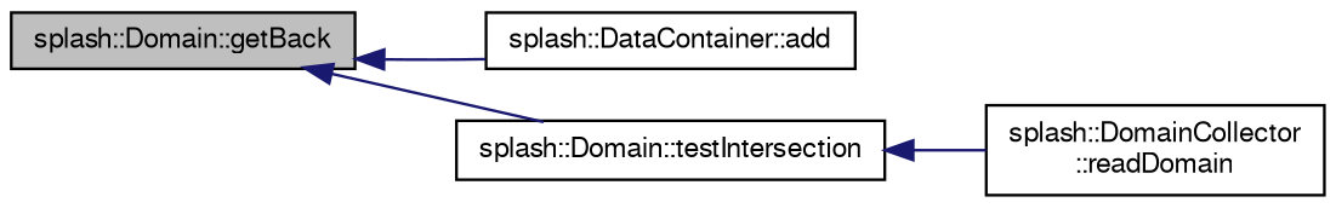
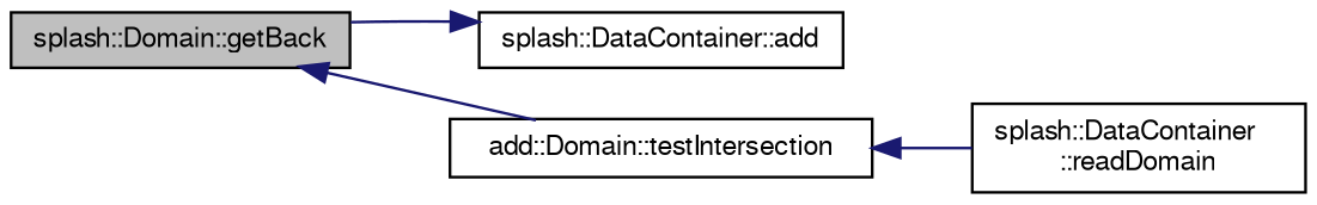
  digraph {
    rankdir=LR
    node [color=black fillcolor=white fontname=FreeSans fontsize=10 shape=record style=filled]
    edge [color=midnightblue dir=back fontname=FreeSans fontsize=10 labelfontname=FreeSans labelfontsize=10 style=solid]
    n1 [fillcolor=grey75 fontcolor=black height=0.2 label="splash::Domain::getBack" width=0.4]
    n2 [height=0.2 label="splash::DataContainer::add" width=0.4]
-   n3 [height=0.2 label="splash::Domain::testIntersection" width=0.4]
-   n4 [height=0.2 label="splash::DomainCollector\l::readDomain" width=0.4]
-   n1 -> n2
+   n3 [height=0.2 label="add::Domain::testIntersection" width=0.4]
+   n4 [height=0.2 label="splash::DataContainer\l::readDomain" width=0.4]
+   n2 -> n1
    n1 -> n3
    n3 -> n4
  }
